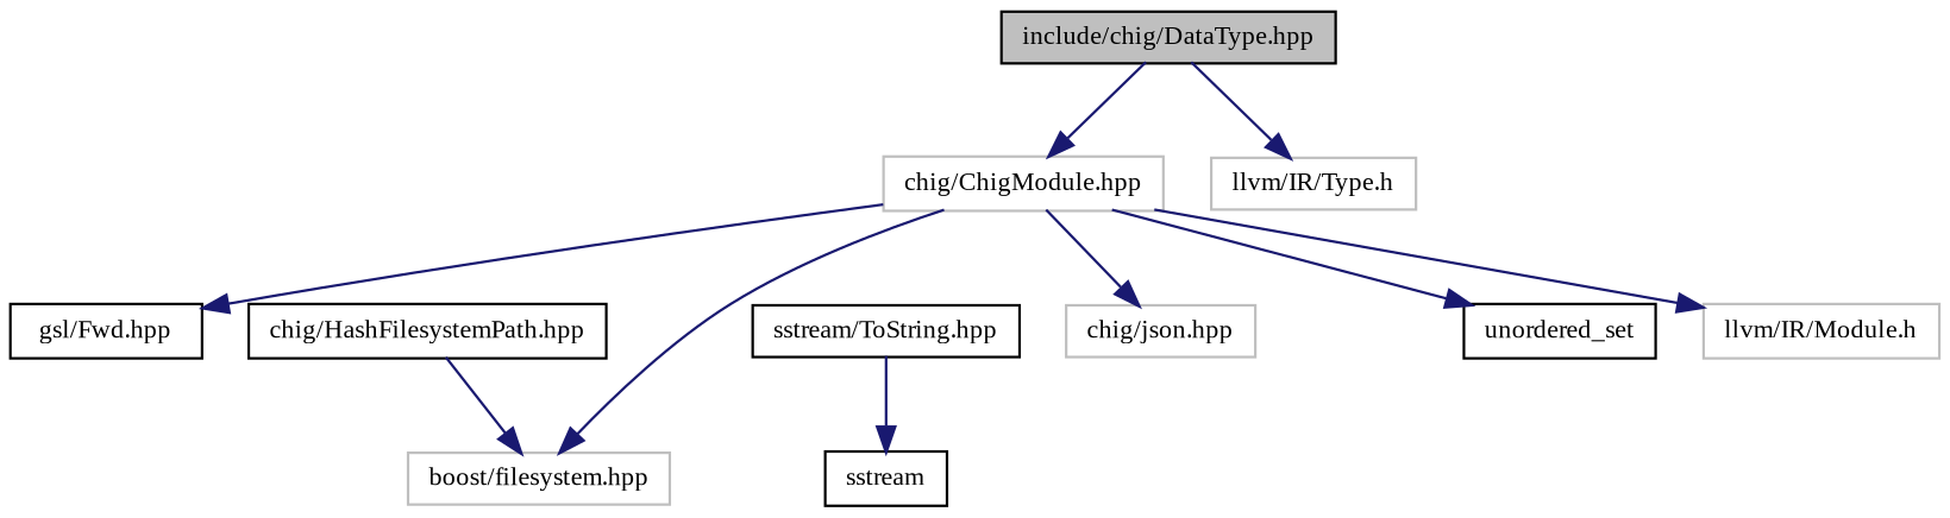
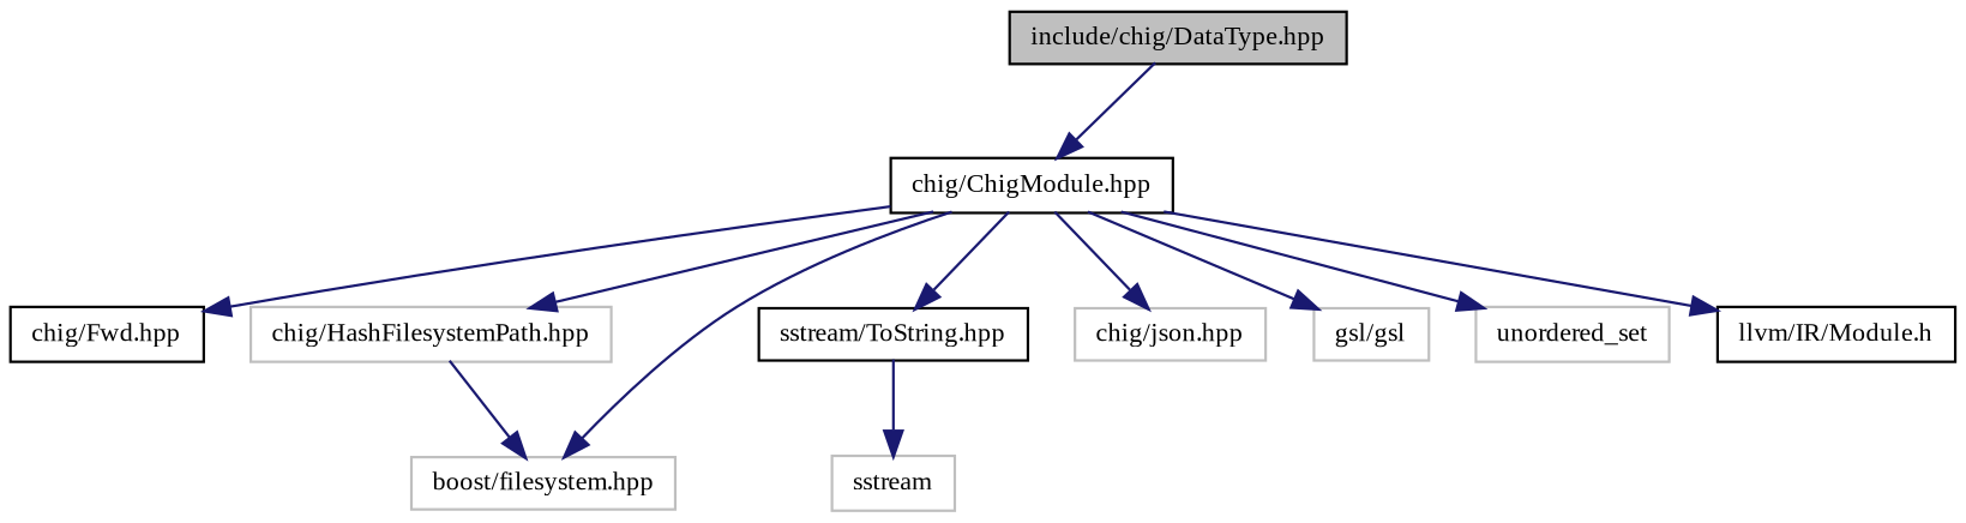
  digraph {
    fontname="Liberation Serif"
    node [color=grey75 fillcolor=white fontname="Liberation Serif" fontsize=10 shape=record style=filled]
    edge [color=midnightblue fontname="Liberation Serif" fontsize=10 labelfontname=Helvetica labelfontsize=10 style=solid]
    n1 [color=black fillcolor=grey75 fontcolor=black height=0.2 label="include/chig/DataType.hpp" width=0.4]
-   n2 [height=0.2 label="chig/ChigModule.hpp" width=0.4]
-   n3 [height=0.2 label="llvm/IR/Type.h" width=0.4]
-   n4 [color=black height=0.2 label="gsl/Fwd.hpp" width=0.4]
-   n5 [color=black height=0.2 label="chig/HashFilesystemPath.hpp" width=0.4]
+   n2 [color=black height=0.2 label="chig/ChigModule.hpp" width=0.4]
+   n4 [color=black height=0.2 label="chig/Fwd.hpp" width=0.4]
+   n5 [height=0.2 label="chig/HashFilesystemPath.hpp" width=0.4]
    n6 [height=0.2 label="boost/filesystem.hpp" width=0.4]
    n7 [color=black height=0.2 label="sstream/ToString.hpp" width=0.4]
    n8 [height=0.2 label="chig/json.hpp" width=0.4]
-   n10 [color=black height=0.2 label=unordered_set width=0.4]
-   n11 [height=0.2 label="llvm/IR/Module.h" width=0.4]
-   n12 [color=black height=0.2 label=sstream width=0.4]
+   n9 [height=0.2 label="gsl/gsl" width=0.4]
+   n10 [height=0.2 label=unordered_set width=0.4]
+   n11 [color=black height=0.2 label="llvm/IR/Module.h" width=0.4]
+   n12 [height=0.2 label=sstream width=0.4]
    n1 -> n2
-   n1 -> n3
    n2 -> n4
+   n2 -> n5
    n2 -> n6
+   n2 -> n7
    n2 -> n8
+   n2 -> n9
    n2 -> n10
    n2 -> n11
    n5 -> n6
    n7 -> n12
  }
